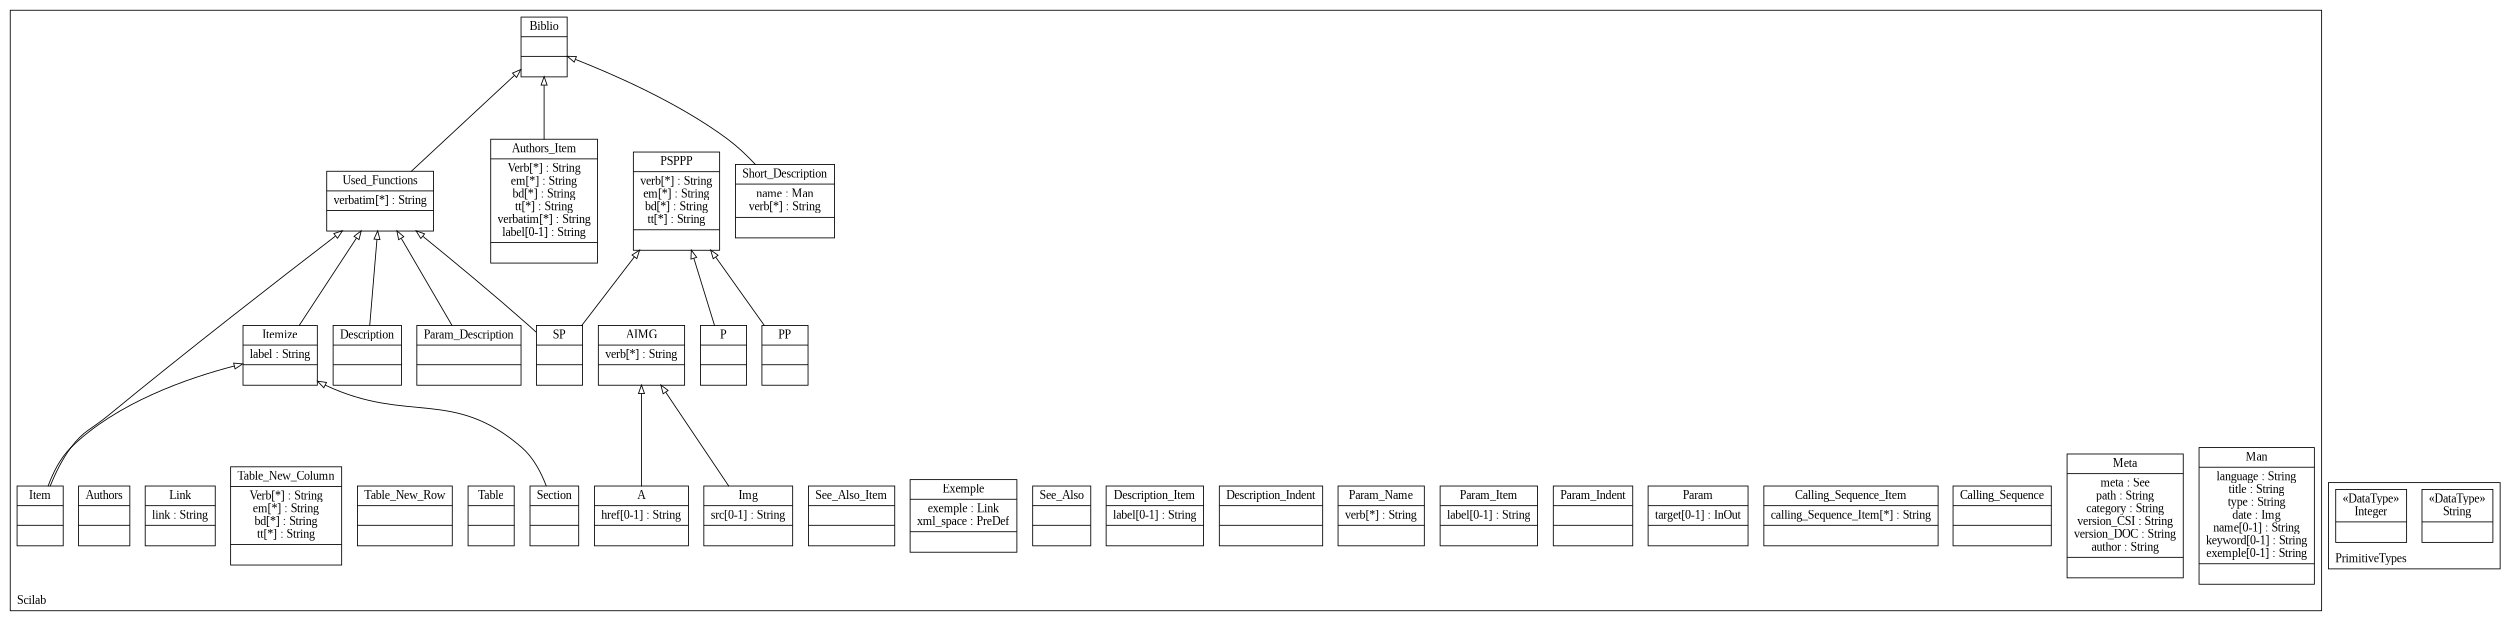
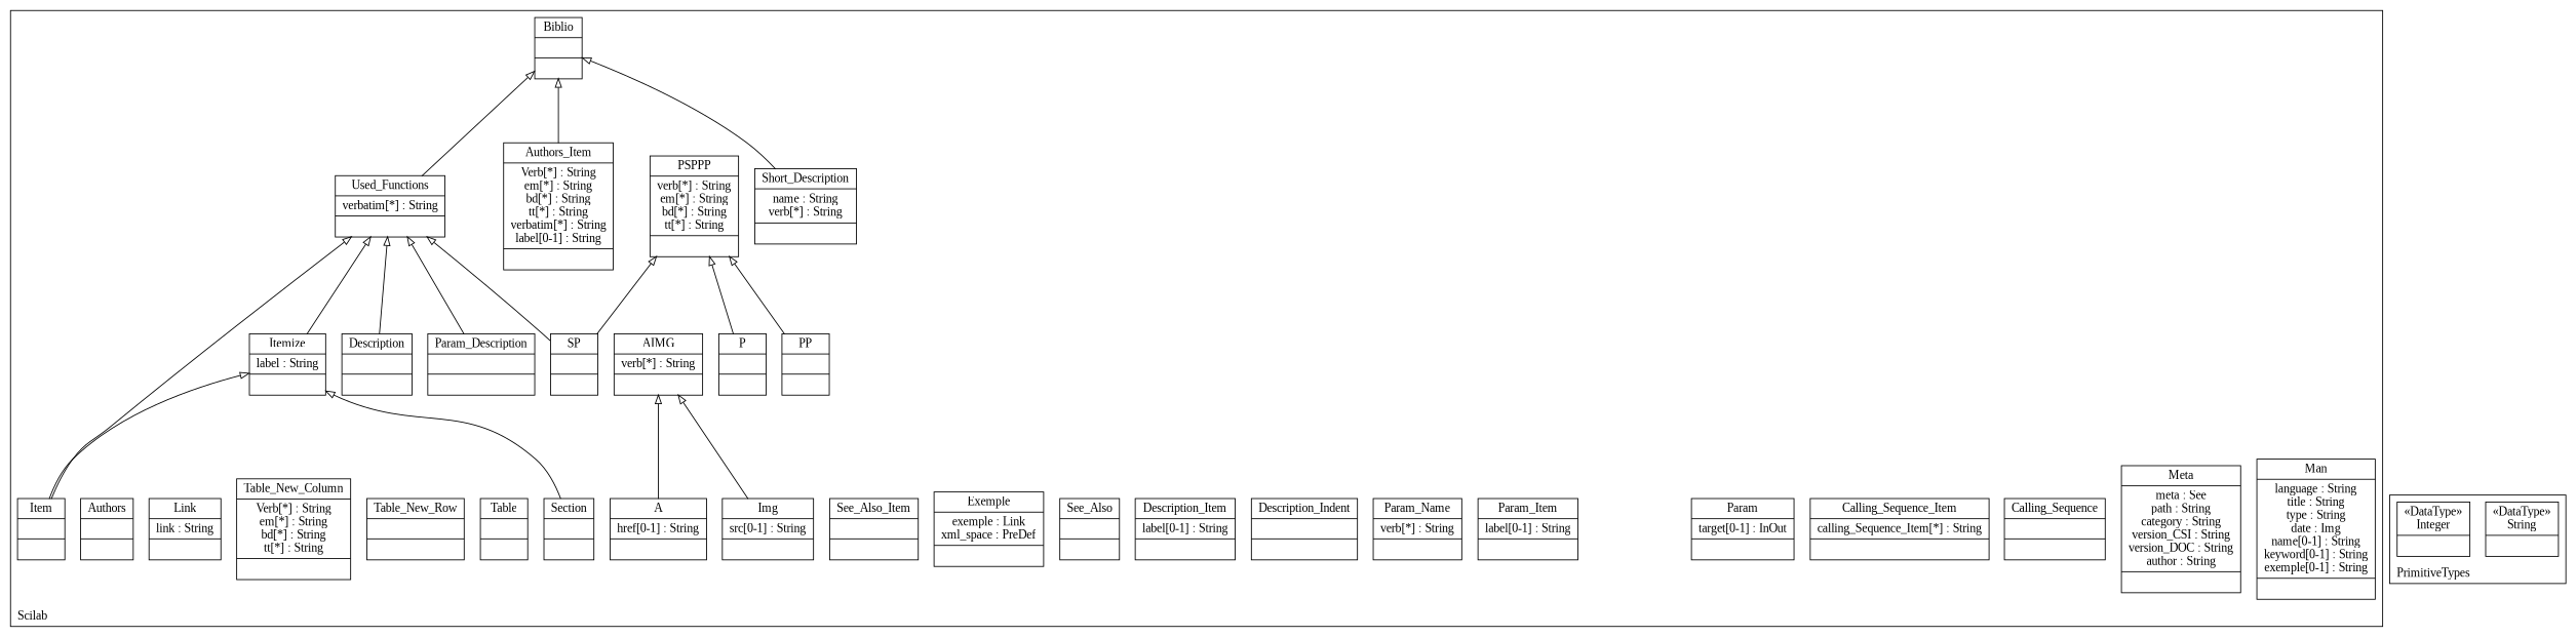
  digraph {
    compound=true
    fontname="Liberation Serif"
    labeljust=l
    labelloc=t
    nodeSep=0.75
    rankdir=BT
    node [fontname="Liberation Serif" shape=record]
    edge [arrowhead=onormal constraint=true fontname="Liberation Serif" group=Used_Functions minlen=2]
    n1 [label="{Man|language : String\ntitle : String\ntype : String\ndate : Img\nname[0-1] : String\nkeyword[0-1] : String\nexemple[0-1] : String| }"]
    n2 [label="{Meta|meta : See\npath : String\ncategory : String\nversion_CSI : String\nversion_DOC : String\nauthor : String| }"]
-   n3 [label="{Short_Description|name : Man\nverb[*] : String| }"]
+   n3 [label="{Short_Description|name : String\nverb[*] : String| }"]
    n4 [label="{Biblio| | }"]
    n5 [label="{Calling_Sequence| | }"]
    n6 [label="{Calling_Sequence_Item|calling_Sequence_Item[*] : String| }"]
    n7 [label="{Param|target[0-1] : InOut| }"]
-   n8 [label="{Param_Indent| | }"]
    n9 [label="{Param_Item|label[0-1] : String| }"]
    n10 [label="{Param_Name|verb[*] : String| }"]
    n11 [label="{Param_Description| | }"]
    n12 [label="{Used_Functions|verbatim[*] : String| }"]
    n13 [label="{Description| | }"]
    n14 [label="{Description_Indent| | }"]
    n15 [label="{Description_Item|label[0-1] : String| }"]
    n16 [label="{AIMG|verb[*] : String| }"]
    n17 [label="{See_Also| | }"]
    n18 [label="{Exemple|exemple : Link\nxml_space : PreDef| }"]
    n19 [label="{See_Also_Item| | }"]
    n20 [label="{A|href[0-1] : String| }"]
    n21 [label="{Img|src[0-1] : String| }"]
    n22 [label="{PSPPP|verb[*] : String\nem[*] : String\nbd[*] : String\ntt[*] : String| }"]
    n23 [label="{P| | }"]
    n24 [label="{SP| | }"]
    n25 [label="{PP| | }"]
    n26 [label="{Itemize|label : String| }"]
    n27 [label="{Item| | }"]
    n28 [label="{Table| | }"]
    n29 [label="{Table_New_Row| | }"]
    n30 [label="{Table_New_Column|Verb[*] : String\nem[*] : String\nbd[*] : String\ntt[*] : String| }"]
    n31 [label="{Link|link : String| }"]
    n32 [label="{Authors| | }"]
    n33 [label="{Authors_Item|Verb[*] : String\nem[*] : String\nbd[*] : String\ntt[*] : String\nverbatim[*] : String\nlabel[0-1] : String| }"]
    n34 [label="{Section| | }"]
    n35 [label="{&#171;DataType&#187;\nString|}"]
    n36 [label="{&#171;DataType&#187;\nInteger|}"]
    subgraph cluster_1 {
      color=black
      label=Scilab
      n1
      n2
      n3
      n4
      n5
      n6
      n7
-     n8
      n9
      n10
      n11
      n12
      n13
      n14
      n15
      n16
      n17
      n18
      n19
      n20
      n21
      n22
      n23
      n24
      n25
      n26
      n27
      n28
      n29
      n30
      n31
      n32
      n33
      n34
    }
    subgraph cluster_2 {
      color=black
      label=PrimitiveTypes
      n35
      n36
    }
    n3 -> n4 [group=Biblio]
    n11 -> n12
    n12 -> n4 [group=Biblio]
    n13 -> n12
    n20 -> n16 [group=AIMG]
    n21 -> n16 [group=AIMG]
    n23 -> n22 [group=PSPPP]
    n24 -> n12
    n24 -> n22 [group=PSPPP]
    n25 -> n22 [group=PSPPP]
    n26 -> n12
    n27 -> n12
    n27 -> n26 [group=Itemize]
    n33 -> n4 [group=Biblio]
    n34 -> n26 [group=Itemize]
  }
